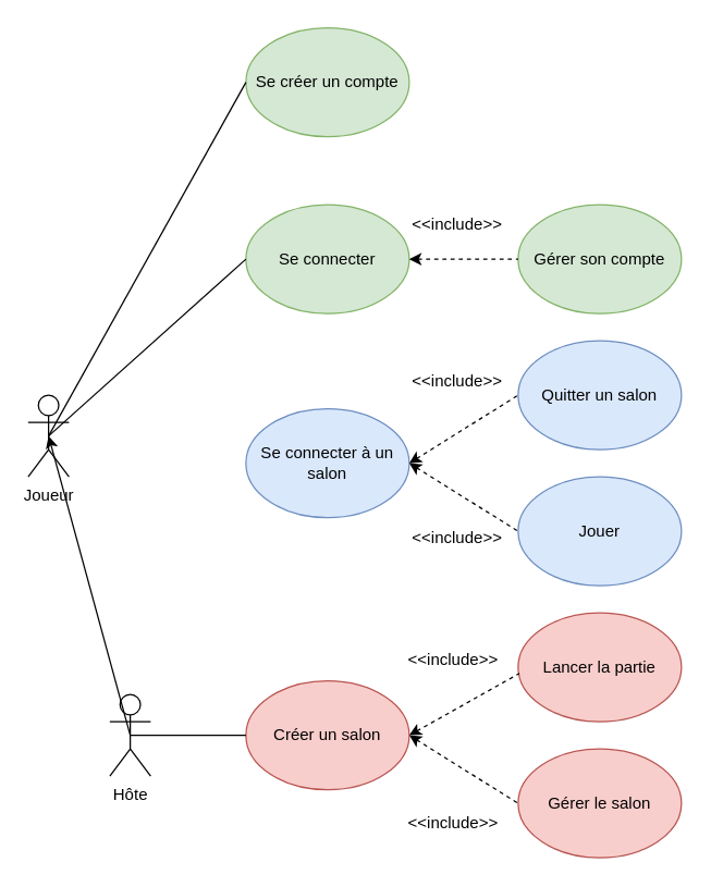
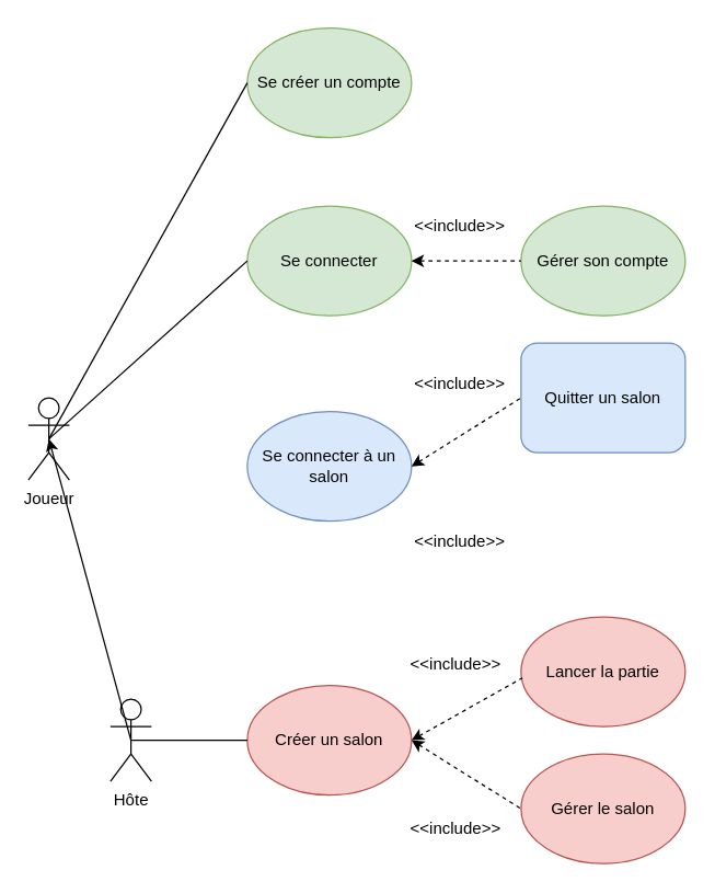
  <mxCell id="0" />
  <mxCell id="1" parent="0" />
  <mxCell id="2" value="Joueur" style="shape=umlActor;verticalLabelPosition=bottom;verticalAlign=top;html=1;outlineConnect=0;" parent="1" vertex="1"><mxGeometry x="20" y="290" width="30" height="60" as="geometry" /></mxCell>
  <mxCell id="3" value="Se connecter à un salon" style="ellipse;whiteSpace=wrap;html=1;fillColor=#dae8fc;strokeColor=#6c8ebf;" parent="1" vertex="1"><mxGeometry x="180" y="300" width="120" height="80" as="geometry" /></mxCell>
  <mxCell id="4" value="Créer un salon" style="ellipse;whiteSpace=wrap;html=1;fillColor=#f8cecc;strokeColor=#b85450;" parent="1" vertex="1"><mxGeometry x="180" y="500" width="120" height="80" as="geometry" /></mxCell>
  <mxCell id="5" value="Se connecter" style="ellipse;whiteSpace=wrap;html=1;fillColor=#d5e8d4;strokeColor=#82b366;" parent="1" vertex="1"><mxGeometry x="180" y="150" width="120" height="80" as="geometry" /></mxCell>
  <mxCell id="6" value="Se créer un compte" style="ellipse;whiteSpace=wrap;html=1;fillColor=#d5e8d4;strokeColor=#82b366;" parent="1" vertex="1"><mxGeometry x="180" y="20" width="120" height="80" as="geometry" /></mxCell>
  <mxCell id="7" value="Gérer son compte" style="ellipse;whiteSpace=wrap;html=1;fillColor=#d5e8d4;strokeColor=#82b366;" parent="1" vertex="1"><mxGeometry x="380" y="150" width="120" height="80" as="geometry" /></mxCell>
- <mxCell id="8" value="Quitter un salon" style="ellipse;whiteSpace=wrap;html=1;fillColor=#dae8fc;strokeColor=#6c8ebf;" parent="1" vertex="1"><mxGeometry x="380" y="250" width="120" height="80" as="geometry" /></mxCell>
+ <mxCell id="8" value="Quitter un salon" style="whiteSpace=wrap;html=1;fillColor=#dae8fc;strokeColor=#6c8ebf;rounded=1;" parent="1" vertex="1"><mxGeometry x="380" y="250" width="120" height="80" as="geometry" /></mxCell>
  <mxCell id="9" value="Gérer le salon" style="ellipse;whiteSpace=wrap;html=1;fillColor=#f8cecc;strokeColor=#b85450;" parent="1" vertex="1"><mxGeometry x="380" y="550" width="120" height="80" as="geometry" /></mxCell>
  <mxCell id="10" value="Lancer la partie" style="ellipse;whiteSpace=wrap;html=1;fillColor=#f8cecc;strokeColor=#b85450;" parent="1" vertex="1"><mxGeometry x="380" y="450" width="120" height="80" as="geometry" /></mxCell>
  <mxCell id="11" value="Hôte" style="shape=umlActor;verticalLabelPosition=bottom;verticalAlign=top;html=1;outlineConnect=0;" parent="1" vertex="1"><mxGeometry x="80" y="510" width="30" height="60" as="geometry" /></mxCell>
  <mxCell id="12" value="" style="endArrow=none;html=1;rounded=0;entryX=0;entryY=0.5;entryDx=0;entryDy=0;exitX=0.5;exitY=0.5;exitDx=0;exitDy=0;exitPerimeter=0;endFill=0;" parent="1" source="2" target="6" edge="1"><mxGeometry width="50" height="50" relative="1" as="geometry"><mxPoint x="80" y="290" as="sourcePoint" /><mxPoint x="130" y="240" as="targetPoint" /></mxGeometry></mxCell>
  <mxCell id="13" value="" style="endArrow=none;html=1;rounded=0;exitX=1;exitY=0.5;exitDx=0;exitDy=0;entryX=0;entryY=0.5;entryDx=0;entryDy=0;endFill=0;dashed=1;startArrow=classic;startFill=1;" parent="1" source="5" target="7" edge="1"><mxGeometry width="50" height="50" relative="1" as="geometry"><mxPoint x="320" y="160" as="sourcePoint" /><mxPoint x="370" y="110" as="targetPoint" /></mxGeometry></mxCell>
  <mxCell id="14" value="" style="endArrow=none;html=1;rounded=0;exitX=0.5;exitY=0.5;exitDx=0;exitDy=0;exitPerimeter=0;endFill=0;startArrow=classic;startFill=1;entryX=0.5;entryY=0.5;entryDx=0;entryDy=0;entryPerimeter=0;" parent="1" source="2" target="11" edge="1"><mxGeometry width="50" height="50" relative="1" as="geometry"><mxPoint x="70" y="370" as="sourcePoint" /><mxPoint x="100" y="450" as="targetPoint" /></mxGeometry></mxCell>
  <mxCell id="15" value="" style="endArrow=none;html=1;rounded=0;exitX=0.5;exitY=0.5;exitDx=0;exitDy=0;exitPerimeter=0;entryX=0;entryY=0.5;entryDx=0;entryDy=0;endFill=0;" parent="1" source="11" target="4" edge="1"><mxGeometry width="50" height="50" relative="1" as="geometry"><mxPoint x="270" y="480" as="sourcePoint" /><mxPoint x="320" y="430" as="targetPoint" /></mxGeometry></mxCell>
  <mxCell id="16" value="" style="endArrow=none;html=1;rounded=0;exitX=1;exitY=0.5;exitDx=0;exitDy=0;entryX=0;entryY=0.5;entryDx=0;entryDy=0;startArrow=classic;startFill=1;dashed=1;endFill=0;" parent="1" source="3" target="8" edge="1"><mxGeometry width="50" height="50" relative="1" as="geometry"><mxPoint x="330" y="310" as="sourcePoint" /><mxPoint x="380" y="260" as="targetPoint" /></mxGeometry></mxCell>
- <mxCell id="17" value="Jouer" style="ellipse;whiteSpace=wrap;html=1;fillColor=#dae8fc;strokeColor=#6c8ebf;" parent="1" vertex="1"><mxGeometry x="380" y="350" width="120" height="80" as="geometry" /></mxCell>
  <mxCell id="18" value="" style="endArrow=none;html=1;rounded=0;entryX=0;entryY=0.5;entryDx=0;entryDy=0;exitX=0.5;exitY=0.5;exitDx=0;exitDy=0;exitPerimeter=0;" parent="1" source="2" target="5" edge="1"><mxGeometry width="50" height="50" relative="1" as="geometry"><mxPoint x="100" y="260" as="sourcePoint" /><mxPoint x="150" y="210" as="targetPoint" /></mxGeometry></mxCell>
  <mxCell id="19" value="&amp;lt;&amp;lt;include&amp;gt;&amp;gt;" style="text;html=1;align=center;verticalAlign=middle;resizable=0;points=[];autosize=1;strokeColor=none;fillColor=none;" parent="1" vertex="1"><mxGeometry x="290" y="150" width="90" height="30" as="geometry" /></mxCell>
  <mxCell id="20" value="&amp;lt;&amp;lt;include&amp;gt;&amp;gt;" style="text;html=1;align=center;verticalAlign=middle;resizable=0;points=[];autosize=1;strokeColor=none;fillColor=none;" parent="1" vertex="1"><mxGeometry x="290" y="265" width="90" height="30" as="geometry" /></mxCell>
  <mxCell id="21" value="&amp;lt;&amp;lt;include&amp;gt;&amp;gt;" style="text;html=1;align=center;verticalAlign=middle;resizable=0;points=[];autosize=1;strokeColor=none;fillColor=none;" parent="1" vertex="1"><mxGeometry x="290" y="380" width="90" height="30" as="geometry" /></mxCell>
  <mxCell id="22" value="&amp;lt;&amp;lt;include&amp;gt;&amp;gt;" style="text;html=1;align=center;verticalAlign=middle;resizable=0;points=[];autosize=1;strokeColor=none;fillColor=none;" parent="1" vertex="1"><mxGeometry x="287" y="470" width="90" height="30" as="geometry" /></mxCell>
  <mxCell id="23" value="&amp;lt;&amp;lt;include&amp;gt;&amp;gt;" style="text;html=1;align=center;verticalAlign=middle;resizable=0;points=[];autosize=1;strokeColor=none;fillColor=none;" parent="1" vertex="1"><mxGeometry x="287" y="590" width="90" height="30" as="geometry" /></mxCell>
- <mxCell id="24" value="" style="endArrow=none;html=1;rounded=0;exitX=1;exitY=0.5;exitDx=0;exitDy=0;entryX=0;entryY=0.5;entryDx=0;entryDy=0;startArrow=classic;startFill=1;dashed=1;endFill=0;" edge="1" parent="1" source="3" target="17"><mxGeometry width="50" height="50" relative="1" as="geometry"><mxPoint x="310" y="365" as="sourcePoint" /><mxPoint x="390" y="315" as="targetPoint" /></mxGeometry></mxCell>
  <mxCell id="25" value="" style="endArrow=none;html=1;rounded=0;entryX=0;entryY=0.5;entryDx=0;entryDy=0;startArrow=classic;startFill=1;dashed=1;endFill=0;exitX=1;exitY=0.5;exitDx=0;exitDy=0;" edge="1" parent="1" source="4" target="9"><mxGeometry width="50" height="50" relative="1" as="geometry"><mxPoint x="307" y="570" as="sourcePoint" /><mxPoint x="300" y="690" as="targetPoint" /></mxGeometry></mxCell>
  <mxCell id="26" value="" style="endArrow=none;html=1;rounded=0;exitX=1;exitY=0.5;exitDx=0;exitDy=0;entryX=0.008;entryY=0.556;entryDx=0;entryDy=0;startArrow=classic;startFill=1;dashed=1;endFill=0;entryPerimeter=0;" edge="1" parent="1" source="4" target="10"><mxGeometry width="50" height="50" relative="1" as="geometry"><mxPoint x="347" y="510" as="sourcePoint" /><mxPoint x="427" y="560" as="targetPoint" /></mxGeometry></mxCell>
